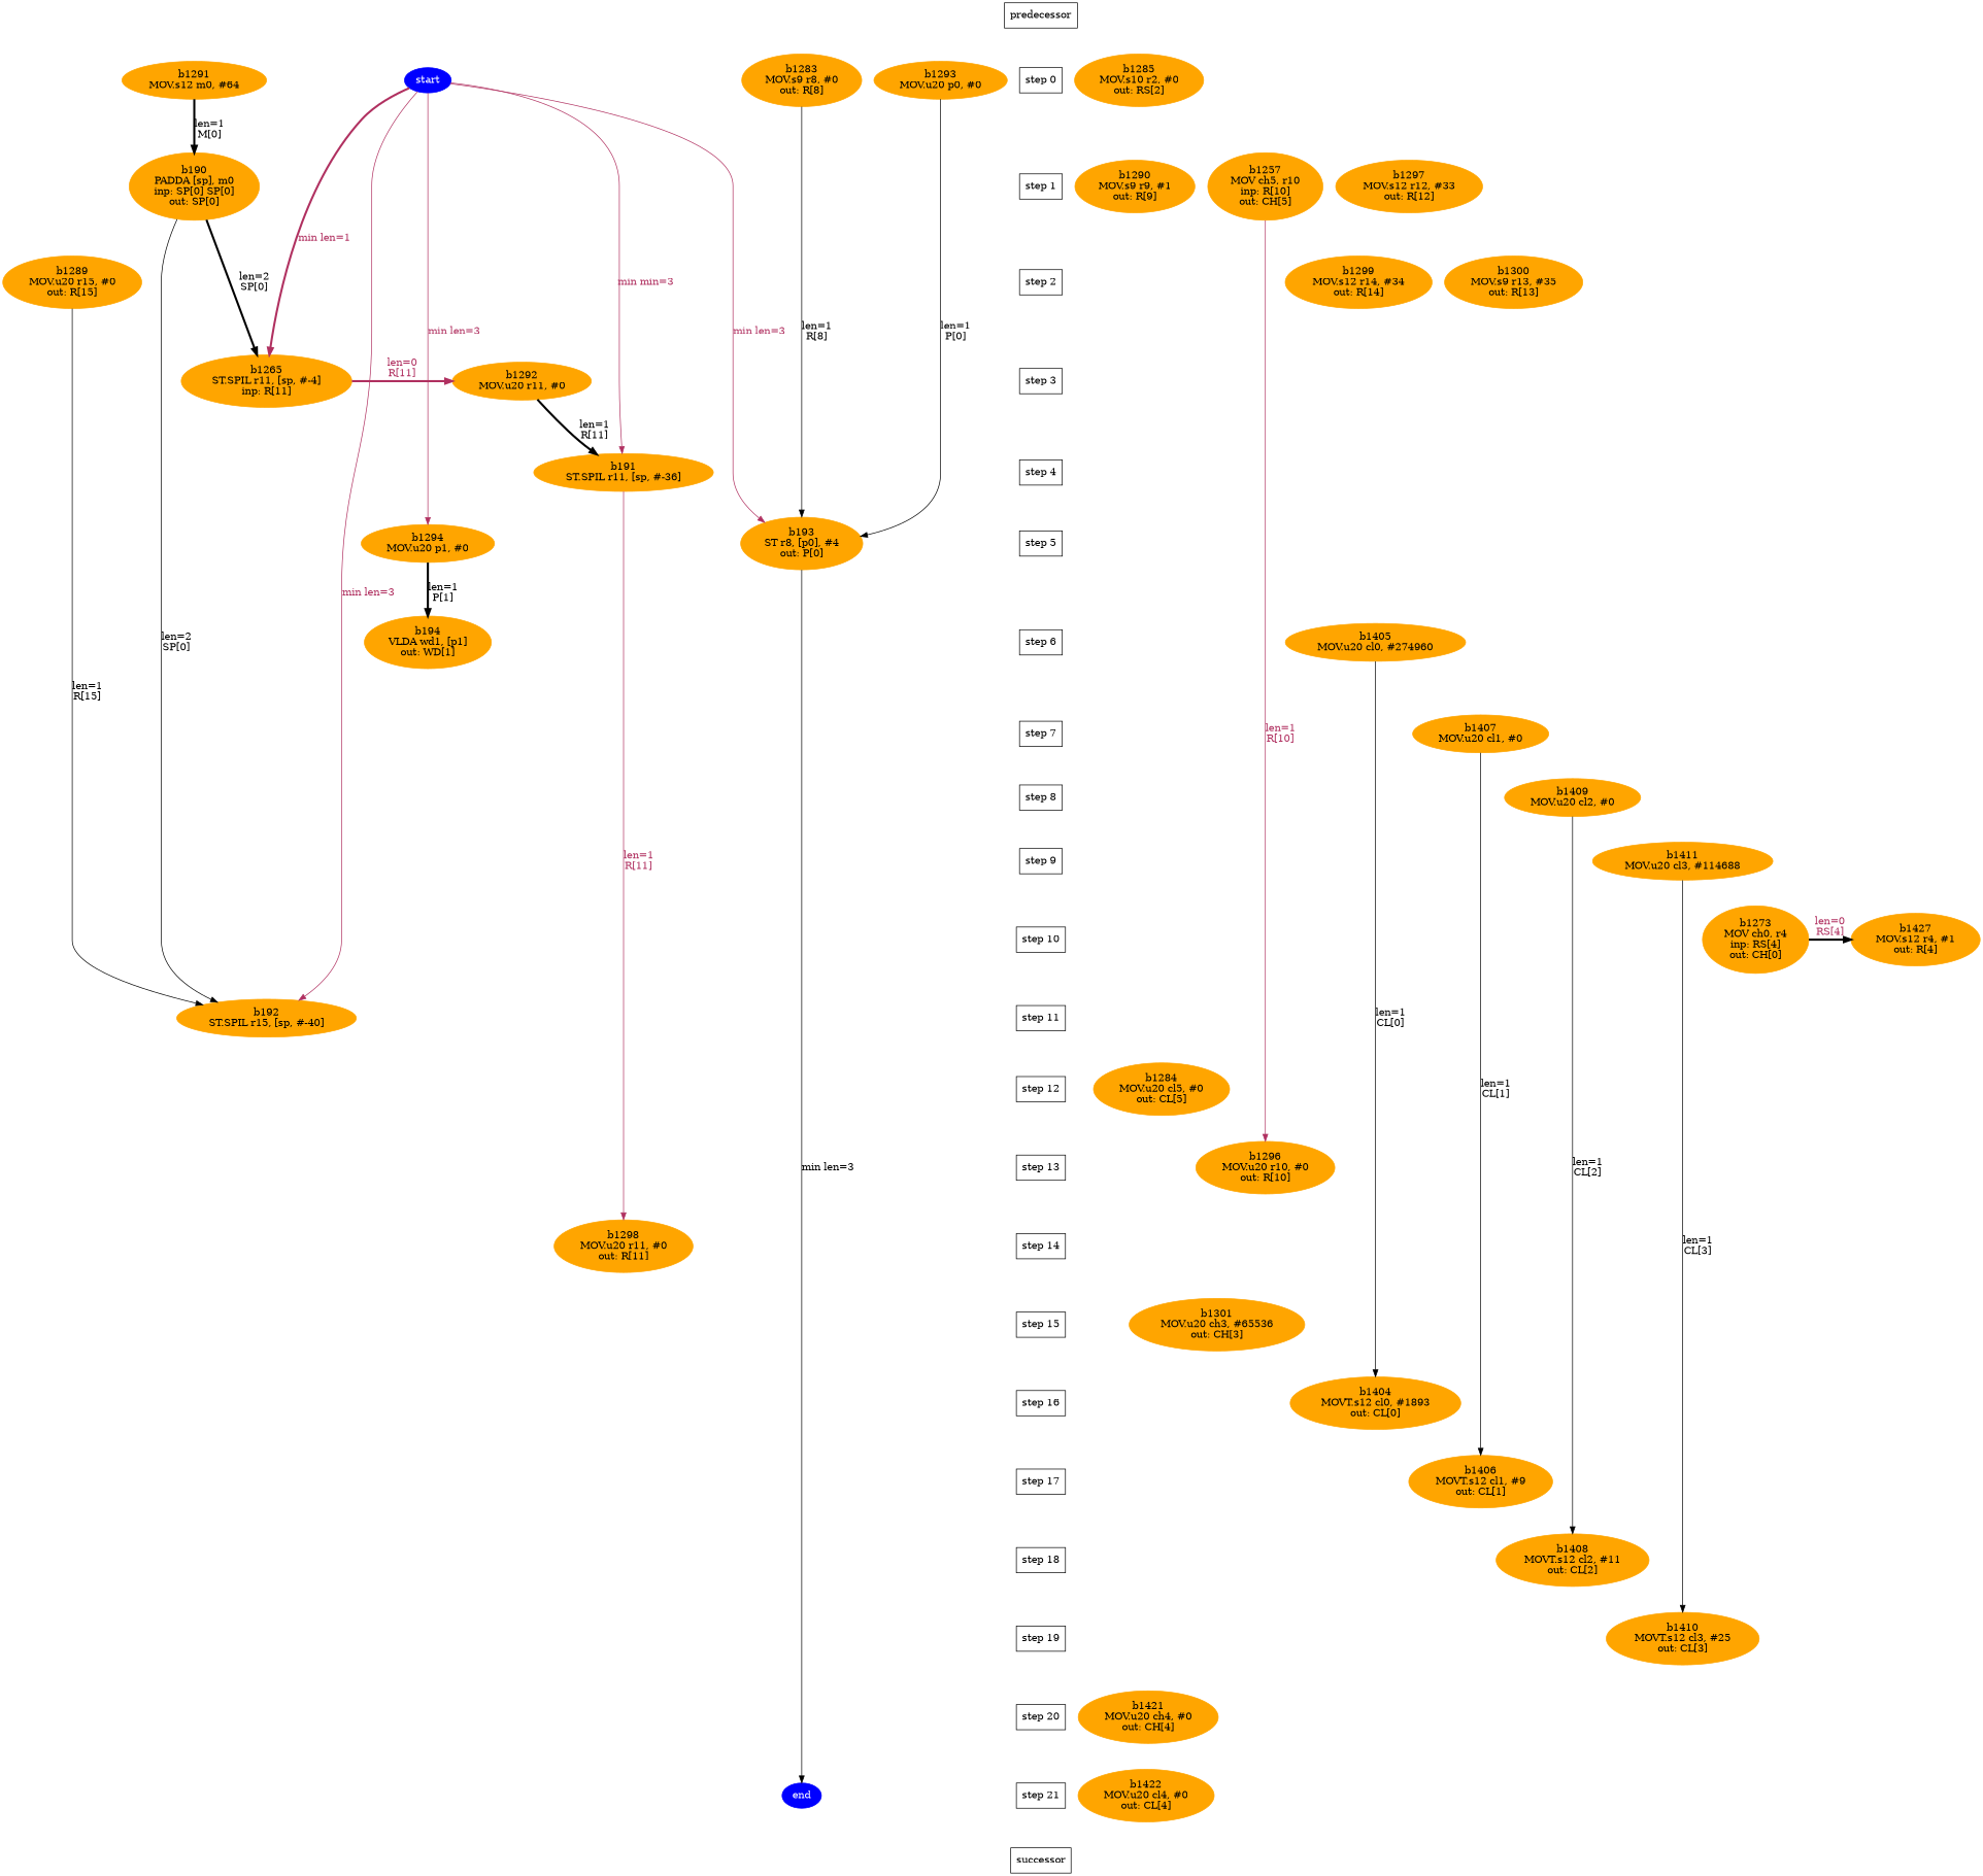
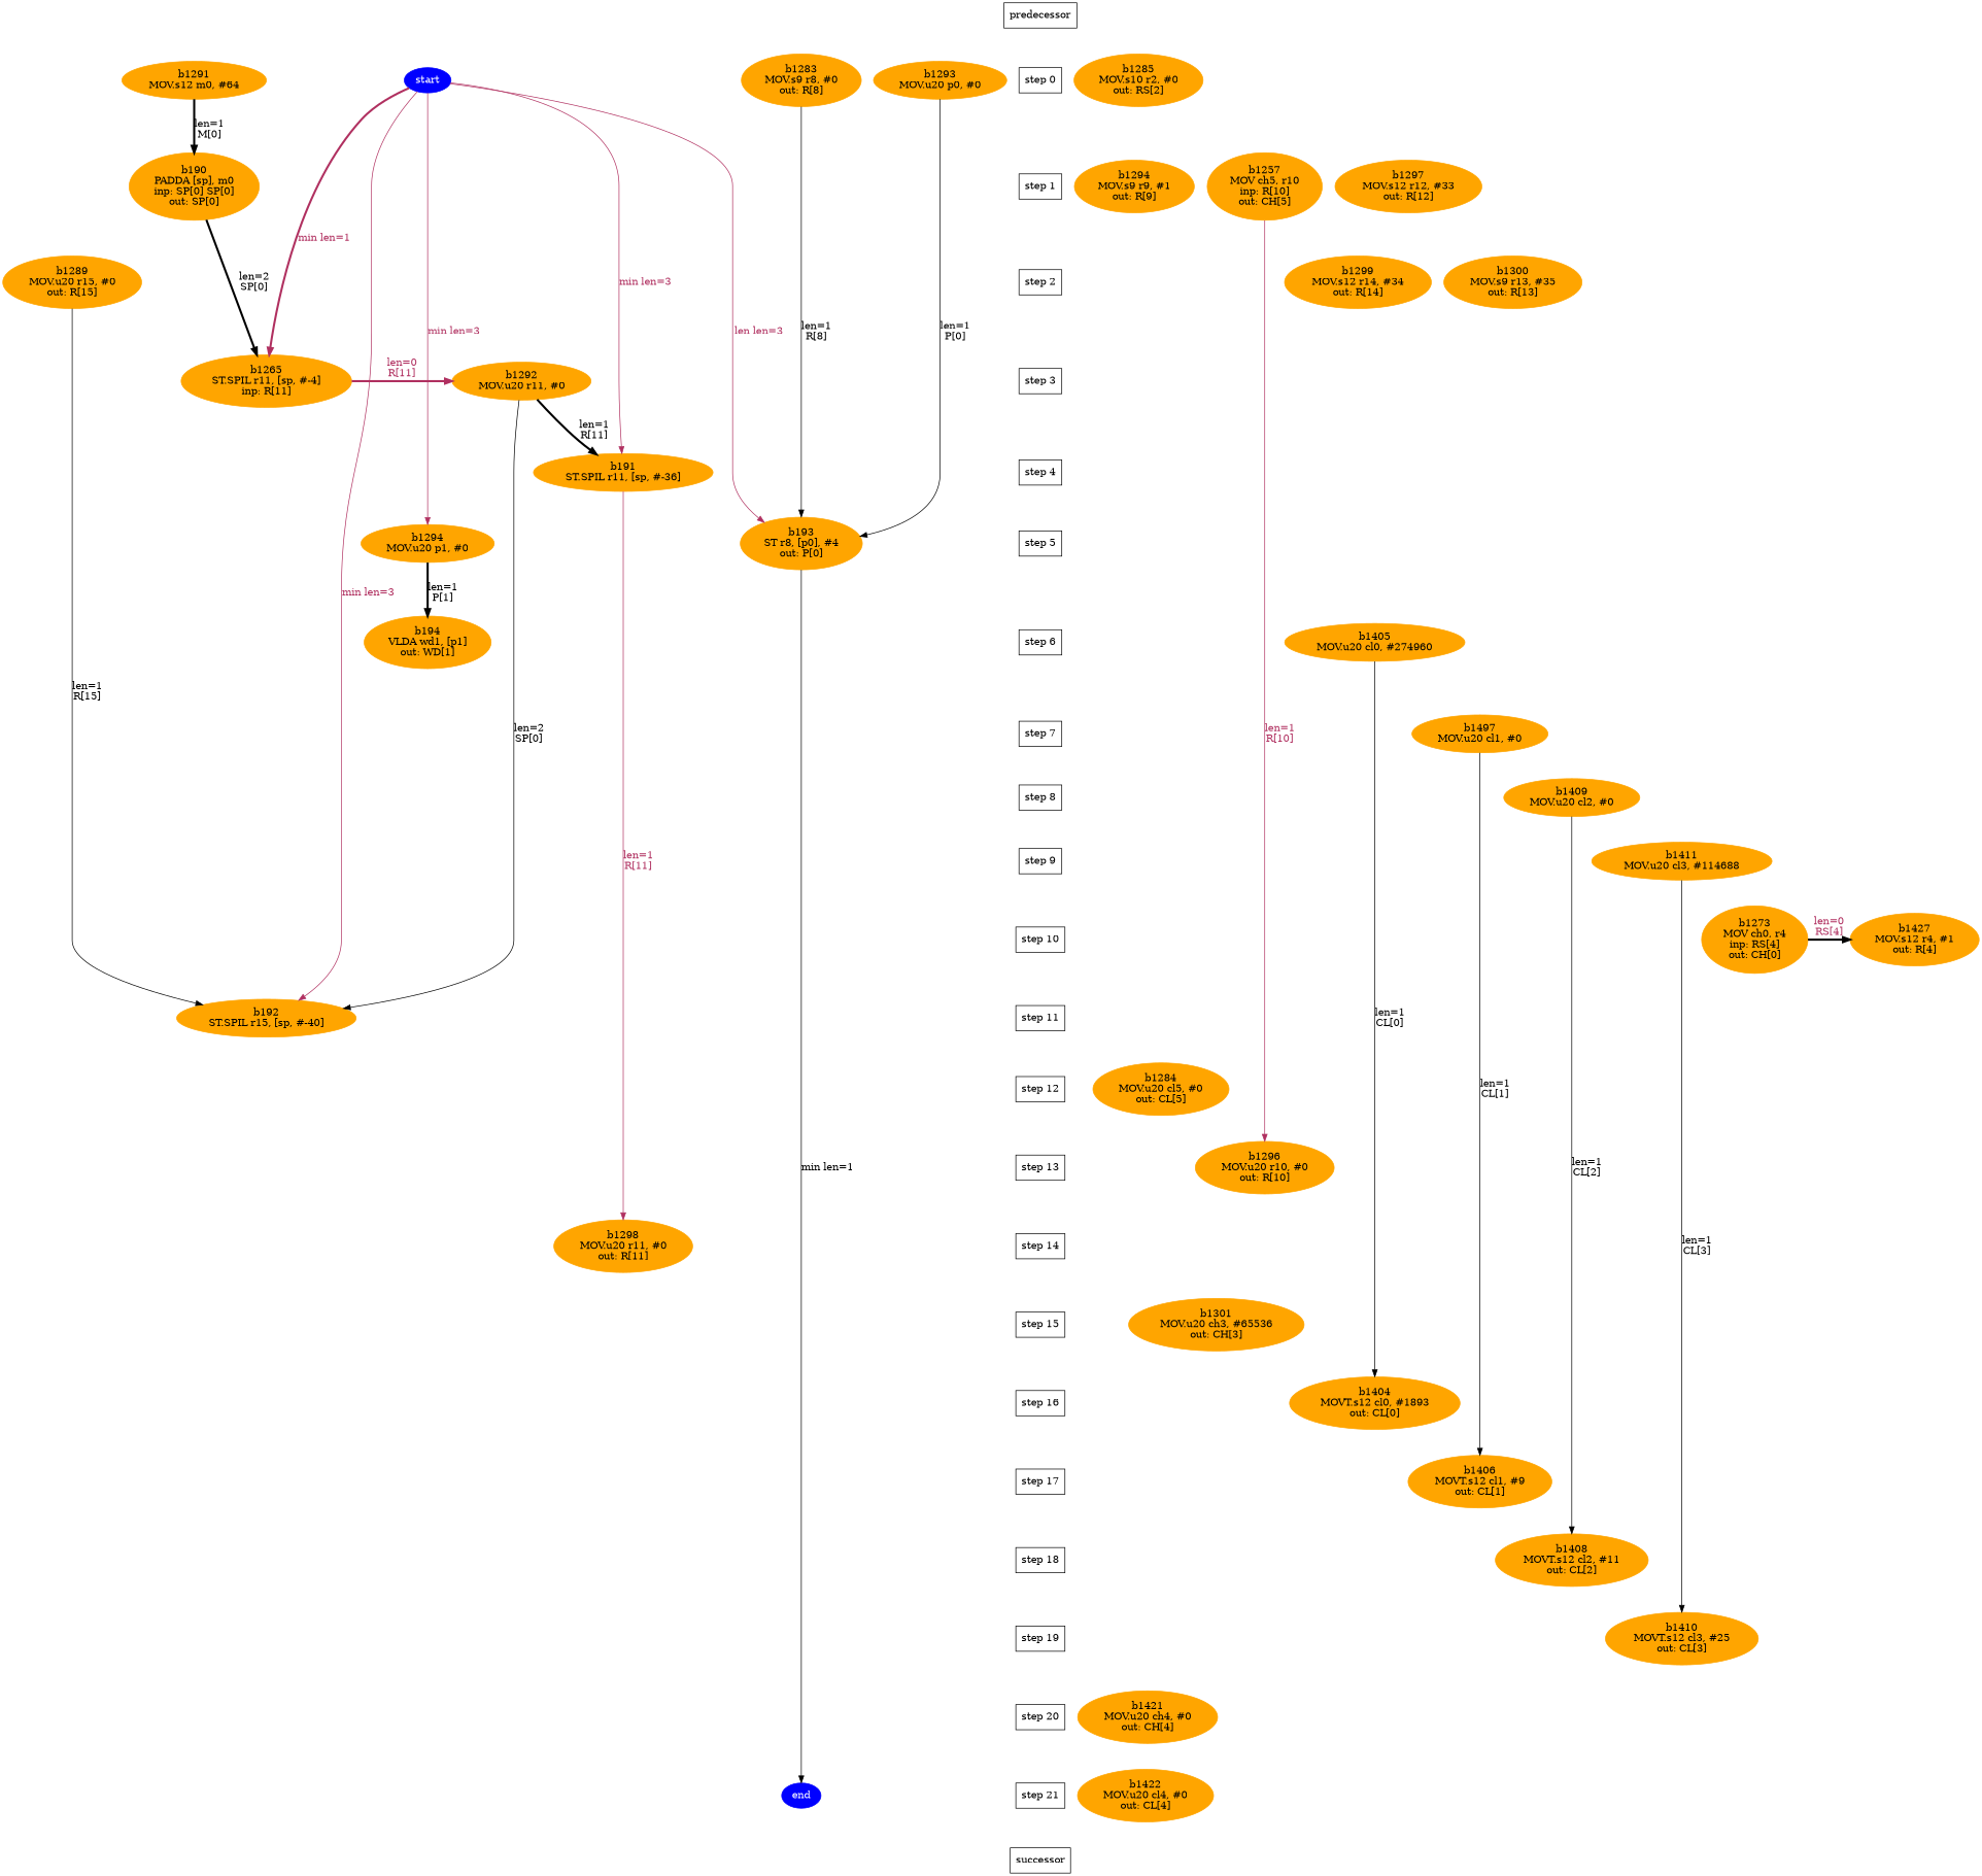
  digraph {
    node [color=orange fontcolor=black style=filled]
    edge [weight=9000 style=invis]
    n1 [label="b190\nPADDA [sp], m0\ninp: SP[0] SP[0]\nout: SP[0]"]
    n2 [label="step 1" shape=box color="" fontcolor="" style=""]
    n3 [label="step 5" shape=box color="" fontcolor="" style=""]
    n4 [label="b1294\nMOV.u20 p1, #0"]
    n5 [label="b191\nST.SPIL r11, [sp, #-36]"]
    n6 [label="step 4" shape=box color="" fontcolor="" style=""]
    n7 [label="b192\nST.SPIL r15, [sp, #-40]"]
    n8 [label="step 11" shape=box color="" fontcolor="" style=""]
    n9 [label="b193\nST r8, [p0], #4\nout: P[0]"]
    n10 [label="b194\nVLDA wd1, [p1]\nout: WD[1]"]
    n11 [label="step 6" shape=box color="" fontcolor="" style=""]
    n12 [label="b1283\nMOV.s9 r8, #0\nout: R[8]"]
    n13 [label="step 0" shape=box color="" fontcolor="" style=""]
    n14 [label="b1284\nMOV.u20 cl5, #0\nout: CL[5]"]
    n15 [label="step 12" shape=box color="" fontcolor="" style=""]
    n16 [label="b1285\nMOV.s10 r2, #0\nout: RS[2]"]
    n17 [label="b1289\nMOV.u20 r15, #0\nout: R[15]"]
    n18 [label="step 2" shape=box color="" fontcolor="" style=""]
-   n19 [label="b1290\nMOV.s9 r9, #1\nout: R[9]"]
+   n19 [label="b1294\nMOV.s9 r9, #1\nout: R[9]"]
    n20 [label="b1291\nMOV.s12 m0, #64"]
    n21 [label="b1292\nMOV.u20 r11, #0"]
    n22 [label="step 3" shape=box color="" fontcolor="" style=""]
    n23 [label="b1293\nMOV.u20 p0, #0"]
    n24 [label="b1296\nMOV.u20 r10, #0\nout: R[10]"]
    n25 [label="step 13" shape=box color="" fontcolor="" style=""]
    n26 [label="b1297\nMOV.s12 r12, #33\nout: R[12]"]
    n27 [label="b1298\nMOV.u20 r11, #0\nout: R[11]"]
    n28 [label="step 14" shape=box color="" fontcolor="" style=""]
    n29 [label="b1299\nMOV.s12 r14, #34\nout: R[14]"]
    n30 [label="b1422\nMOV.u20 cl4, #0\nout: CL[4]"]
    n31 [label="step 21" shape=box color="" fontcolor="" style=""]
    n32 [label="b1300\nMOV.s9 r13, #35\nout: R[13]"]
    n33 [label="b1301\nMOV.u20 ch3, #65536\nout: CH[3]"]
    n34 [label="step 15" shape=box color="" fontcolor="" style=""]
    n35 [label="b1404\nMOVT.s12 cl0, #1893\nout: CL[0]"]
    n36 [label="step 16" shape=box color="" fontcolor="" style=""]
    n37 [label="b1405\nMOV.u20 cl0, #274960"]
    n38 [label="b1406\nMOVT.s12 cl1, #9\nout: CL[1]"]
    n39 [label="step 17" shape=box color="" fontcolor="" style=""]
-   n40 [label="b1407\nMOV.u20 cl1, #0"]
+   n40 [label="b1497\nMOV.u20 cl1, #0"]
    n41 [label="step 7" shape=box color="" fontcolor="" style=""]
    n42 [label="b1408\nMOVT.s12 cl2, #11\nout: CL[2]"]
    n43 [label="step 18" shape=box color="" fontcolor="" style=""]
    n44 [label="b1409\nMOV.u20 cl2, #0"]
    n45 [label="step 8" shape=box color="" fontcolor="" style=""]
    n46 [label="b1410\nMOVT.s12 cl3, #25\nout: CL[3]"]
    n47 [label="step 19" shape=box color="" fontcolor="" style=""]
    n48 [label="b1411\nMOV.u20 cl3, #114688"]
    n49 [label="step 9" shape=box color="" fontcolor="" style=""]
    n50 [label="b1257\nMOV ch5, r10\ninp: R[10]\nout: CH[5]"]
    n51 [label="b1265\nST.SPIL r11, [sp, #-4]\ninp: R[11]"]
    n52 [label="b1273\nMOV ch0, r4\ninp: RS[4]\nout: CH[0]"]
    n53 [label="step 10" shape=box color="" fontcolor="" style=""]
    n54 [label="b1421\nMOV.u20 ch4, #0\nout: CH[4]"]
    n55 [label="step 20" shape=box color="" fontcolor="" style=""]
    n56 [label="b1427\nMOV.s12 r4, #1\nout: R[4]"]
    n57 [color=blue fontcolor=white label=start]
    n58 [color=blue fontcolor=white label=end]
    n59 [label=successor shape=box color="" fontcolor="" style=""]
    n60 [label=predecessor shape=box color="" fontcolor="" style=""]
    subgraph sub_1 {
      rank=same
      n1
      n2
    }
    subgraph sub_2 {
      rank=same
      n3
      n4
    }
    subgraph sub_3 {
      rank=same
      n5
      n6
    }
    subgraph sub_4 {
      rank=same
      n7
      n8
    }
    subgraph sub_5 {
      rank=same
      n3
      n9
    }
    subgraph sub_6 {
      rank=same
      n10
      n11
    }
    subgraph sub_7 {
      rank=same
      n12
      n13
    }
    subgraph sub_8 {
      rank=same
      n14
      n15
    }
    subgraph sub_9 {
      rank=same
      n13
      n16
    }
    subgraph sub_10 {
      rank=same
      n17
      n18
    }
    subgraph sub_11 {
      rank=same
      n2
      n19
    }
    subgraph sub_12 {
      rank=same
      n13
      n20
    }
    subgraph sub_13 {
      rank=same
      n21
      n22
    }
    subgraph sub_14 {
      rank=same
      n13
      n23
    }
    subgraph sub_15 {
      rank=same
      n24
      n25
    }
    subgraph sub_16 {
      rank=same
      n2
      n26
    }
    subgraph sub_17 {
      rank=same
      n27
      n28
    }
    subgraph sub_18 {
      rank=same
      n18
      n29
    }
    subgraph sub_19 {
      rank=same
      n30
      n31
    }
    subgraph sub_20 {
      rank=same
      n18
      n32
    }
    subgraph sub_21 {
      rank=same
      n33
      n34
    }
    subgraph sub_22 {
      rank=same
      n35
      n36
    }
    subgraph sub_23 {
      rank=same
      n11
      n37
    }
    subgraph sub_24 {
      rank=same
      n38
      n39
    }
    subgraph sub_25 {
      rank=same
      n40
      n41
    }
    subgraph sub_26 {
      rank=same
      n42
      n43
    }
    subgraph sub_27 {
      rank=same
      n44
      n45
    }
    subgraph sub_28 {
      rank=same
      n46
      n47
    }
    subgraph sub_29 {
      rank=same
      n48
      n49
    }
    subgraph sub_30 {
      rank=same
      n2
      n50
    }
    subgraph sub_31 {
      rank=same
      n22
      n51
    }
    subgraph sub_32 {
      rank=same
      n52
      n53
    }
    subgraph sub_33 {
      rank=same
      n54
      n55
    }
    subgraph sub_34 {
      rank=same
      n53
      n56
    }
    subgraph sub_35 {
      rank=same
      n13
      n57
    }
    subgraph sub_36 {
      rank=same
      n31
      n58
    }
-   n1 -> n7 [color=black fontcolor=black label="len=2\nSP[0]" weight=1000 style=""]
+   n21 -> n7 [color=black fontcolor=black label="len=2\nSP[0]" weight=1000 style=""]
    n1 -> n51 [color=black fontcolor=black label="len=2\nSP[0]" penwidth=3 weight=1000 style=""]
    n2 -> n18
    n3 -> n11
    n4 -> n10 [color=black fontcolor=black label="len=1\nP[1]" penwidth=3 weight=1000 style=""]
    n5 -> n27 [color=maroon fontcolor=maroon label="len=1\nR[11]" weight=1000 style=""]
    n6 -> n3
    n8 -> n15
-   n9 -> n58 [color=black fontcolor=black label="min len=3" weight=1000 style=""]
+   n9 -> n58 [color=black fontcolor=black label="min len=1" weight=1000 style=""]
    n11 -> n41
    n12 -> n9 [color=black fontcolor=black label="len=1\nR[8]" weight=1000 style=""]
    n13 -> n2
    n15 -> n25
    n17 -> n7 [color=black fontcolor=black label="len=1\nR[15]" weight=1000 style=""]
    n18 -> n22
    n20 -> n1 [color=black fontcolor=black label="len=1\nM[0]" penwidth=3 weight=1000 style=""]
    n21 -> n5 [color=black fontcolor=black label="len=1\nR[11]" penwidth=3 weight=1000 style=""]
    n22 -> n6
    n23 -> n9 [color=black fontcolor=black label="len=1\nP[0]" weight=1000 style=""]
    n25 -> n28
    n28 -> n34
    n31 -> n59
    n34 -> n36
    n36 -> n39
    n37 -> n35 [color=black fontcolor=black label="len=1\nCL[0]" weight=1000 style=""]
    n39 -> n43
    n40 -> n38 [color=black fontcolor=black label="len=1\nCL[1]" weight=1000 style=""]
    n41 -> n45
    n43 -> n47
    n44 -> n42 [color=black fontcolor=black label="len=1\nCL[2]" weight=1000 style=""]
    n45 -> n49
    n47 -> n55
    n48 -> n46 [color=black fontcolor=black label="len=1\nCL[3]" weight=1000 style=""]
    n49 -> n53
    n50 -> n24 [color=maroon fontcolor=maroon label="len=1\nR[10]" weight=1000 style=""]
    n51 -> n21 [color=maroon fontcolor=maroon label="len=0\nR[11]" penwidth=3 weight=1000 style=""]
    n52 -> n56 [color=black fontcolor=maroon label="len=0\nRS[4]" penwidth=3 weight=1000 style=""]
    n53 -> n8
    n55 -> n31
    n57 -> n4 [color=maroon fontcolor=maroon label="min len=3" weight=1000 style=""]
-   n57 -> n5 [color=maroon fontcolor=maroon label="min min=3" weight=1000 style=""]
+   n57 -> n5 [color=maroon fontcolor=maroon label="min len=3" weight=1000 style=""]
    n57 -> n7 [color=maroon fontcolor=maroon label="min len=3" weight=1000 style=""]
-   n57 -> n9 [color=maroon fontcolor=maroon label="min len=3" weight=1000 style=""]
+   n57 -> n9 [color=maroon fontcolor=maroon label="len len=3" weight=1000 style=""]
    n57 -> n51 [color=maroon fontcolor=maroon label="min len=1" penwidth=3 weight=1000 style=""]
    n60 -> n13
  }
